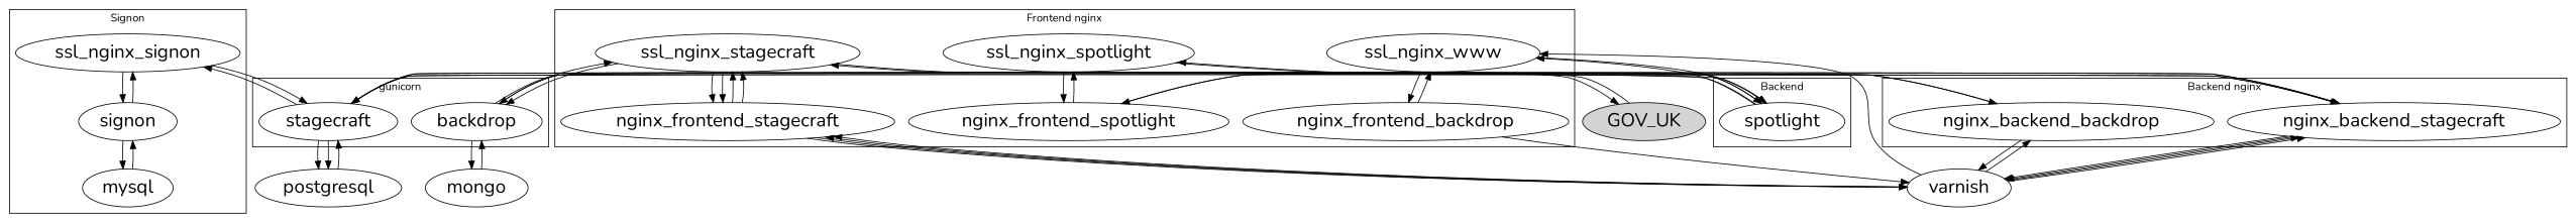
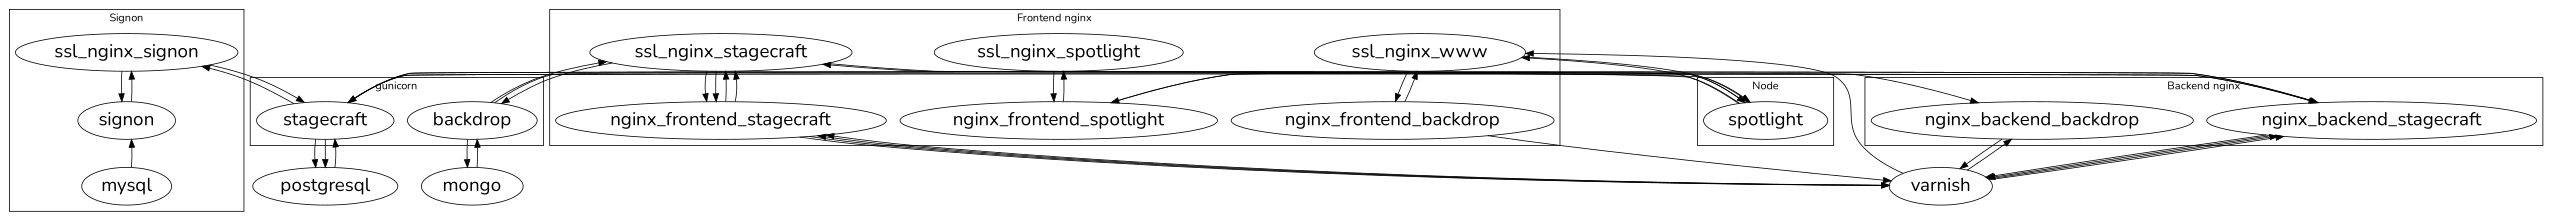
  digraph {
    fontname=Nunito
    node [fontname=Nunito fontsize=24]
    edge [fontname=Nunito]
    ssl_nginx_signon
    signon
    mysql
    ssl_nginx_spotlight
    nginx_frontend_spotlight
    ssl_nginx_stagecraft
    nginx_frontend_stagecraft
    ssl_nginx_www
    nginx_frontend_backdrop
    nginx_backend_stagecraft
    nginx_backend_backdrop
    spotlight
    stagecraft
    backdrop
-   GOV_UK [style=filled]
    varnish
    postgresql
    mongo
    subgraph cluster_1 {
      label=Signon
      ssl_nginx_signon
      signon
      mysql
    }
    subgraph cluster_2 {
      label="Frontend nginx"
      ssl_nginx_spotlight
      nginx_frontend_spotlight
      ssl_nginx_stagecraft
      nginx_frontend_stagecraft
      ssl_nginx_www
      nginx_frontend_backdrop
    }
    subgraph cluster_3 {
      label="Backend nginx"
      nginx_backend_stagecraft
      nginx_backend_backdrop
    }
    subgraph cluster_4 {
-     label=Backend
+     label="Node"
      spotlight
    }
    subgraph cluster_5 {
      label=gunicorn
      stagecraft
      backdrop
    }
    ssl_nginx_signon -> signon
    ssl_nginx_signon -> stagecraft
    signon -> ssl_nginx_signon
-   signon -> mysql
    mysql -> signon
    ssl_nginx_spotlight -> nginx_frontend_spotlight
-   ssl_nginx_spotlight -> GOV_UK
    nginx_frontend_spotlight -> ssl_nginx_spotlight
    nginx_frontend_spotlight -> spotlight
    ssl_nginx_stagecraft -> nginx_frontend_stagecraft
    ssl_nginx_stagecraft -> nginx_frontend_stagecraft
    ssl_nginx_stagecraft -> spotlight
    ssl_nginx_stagecraft -> backdrop
    nginx_frontend_stagecraft -> ssl_nginx_stagecraft
    nginx_frontend_stagecraft -> ssl_nginx_stagecraft
    nginx_frontend_stagecraft -> varnish
    nginx_frontend_stagecraft -> varnish
    ssl_nginx_www -> nginx_frontend_backdrop
    ssl_nginx_www -> spotlight
    nginx_frontend_backdrop -> ssl_nginx_www
    nginx_frontend_backdrop -> varnish
    nginx_backend_stagecraft -> stagecraft
    nginx_backend_stagecraft -> stagecraft
    nginx_backend_stagecraft -> varnish
    nginx_backend_stagecraft -> varnish
-   nginx_backend_backdrop -> backdrop
    nginx_backend_backdrop -> varnish
    spotlight -> nginx_frontend_spotlight
    spotlight -> ssl_nginx_stagecraft
    spotlight -> ssl_nginx_www
    stagecraft -> ssl_nginx_signon
    stagecraft -> nginx_backend_stagecraft
    stagecraft -> nginx_backend_stagecraft
    stagecraft -> postgresql
    stagecraft -> postgresql
    backdrop -> ssl_nginx_stagecraft
    backdrop -> nginx_backend_backdrop
    backdrop -> mongo
-   GOV_UK -> ssl_nginx_spotlight
    varnish -> nginx_frontend_stagecraft
    varnish -> nginx_frontend_stagecraft
    varnish -> ssl_nginx_www
    varnish -> nginx_backend_stagecraft
    varnish -> nginx_backend_stagecraft
    varnish -> nginx_backend_backdrop
    postgresql -> stagecraft
    mongo -> backdrop
  }
